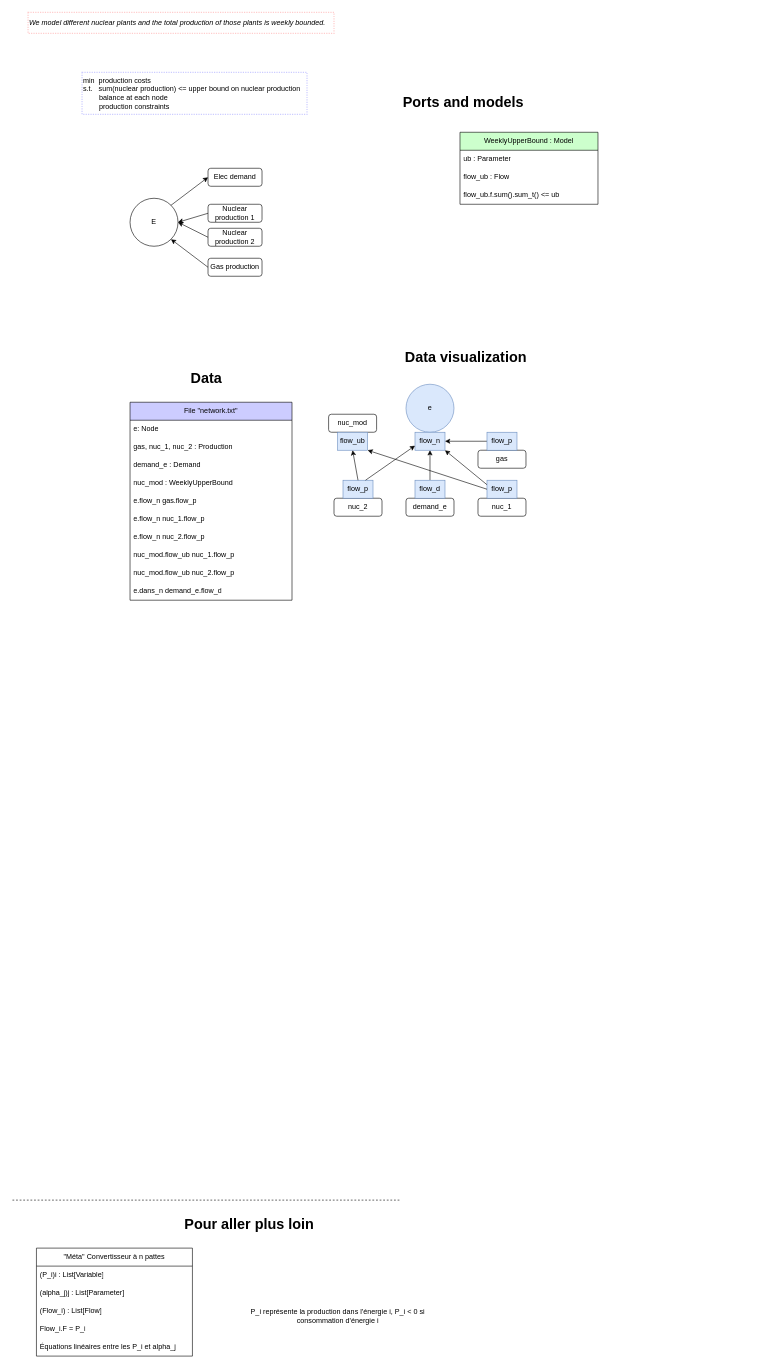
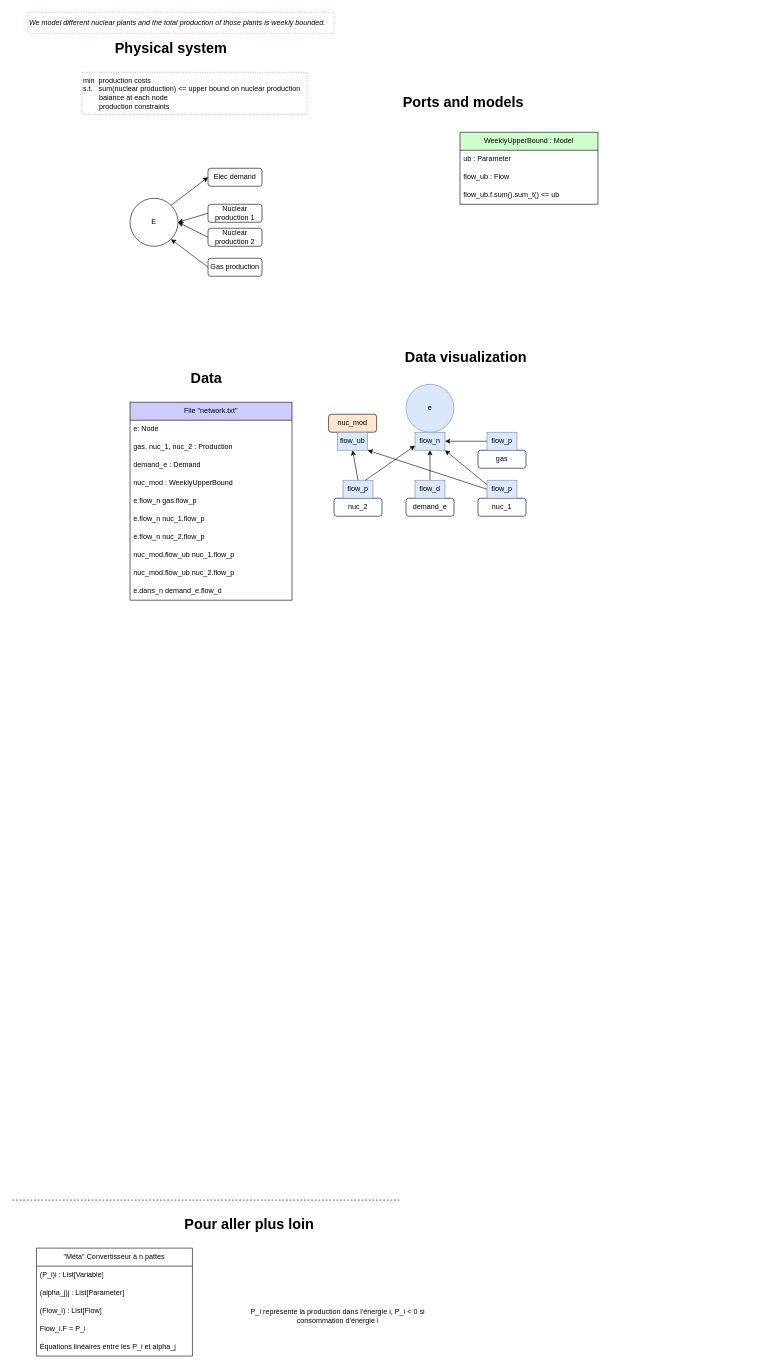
  <mxCell id="0" />
  <mxCell id="1" parent="0" />
  <mxCell id="2" value="" style="endArrow=none;dashed=1;html=1;rounded=0;" parent="1" edge="1"><mxGeometry width="50" height="50" relative="1" as="geometry"><mxPoint x="20" y="2000" as="sourcePoint" /><mxPoint x="665" y="2000" as="targetPoint" /></mxGeometry></mxCell>
  <mxCell id="3" value="&quot;Méta&quot; Convertisseur à n pattes" style="swimlane;fontStyle=0;childLayout=stackLayout;horizontal=1;startSize=30;horizontalStack=0;resizeParent=1;resizeParentMax=0;resizeLast=0;collapsible=1;marginBottom=0;whiteSpace=wrap;html=1;" parent="1" vertex="1"><mxGeometry x="60" y="2080" width="260" height="180" as="geometry" /></mxCell>
  <mxCell id="4" value="(P_i)i : List[Variable]" style="text;strokeColor=none;fillColor=none;align=left;verticalAlign=middle;spacingLeft=4;spacingRight=4;overflow=hidden;points=[[0,0.5],[1,0.5]];portConstraint=eastwest;rotatable=0;whiteSpace=wrap;html=1;" parent="3" vertex="1"><mxGeometry y="30" width="260" height="30" as="geometry" /></mxCell>
  <mxCell id="5" value="(alpha_j)j : List[Parameter]" style="text;strokeColor=none;fillColor=none;align=left;verticalAlign=middle;spacingLeft=4;spacingRight=4;overflow=hidden;points=[[0,0.5],[1,0.5]];portConstraint=eastwest;rotatable=0;whiteSpace=wrap;html=1;" parent="3" vertex="1"><mxGeometry y="60" width="260" height="30" as="geometry" /></mxCell>
  <mxCell id="6" value="(Flow_i) : List[Flow]" style="text;strokeColor=none;fillColor=none;align=left;verticalAlign=middle;spacingLeft=4;spacingRight=4;overflow=hidden;points=[[0,0.5],[1,0.5]];portConstraint=eastwest;rotatable=0;whiteSpace=wrap;html=1;" parent="3" vertex="1"><mxGeometry y="90" width="260" height="30" as="geometry" /></mxCell>
  <mxCell id="7" value="Flow_i.F = P_i" style="text;strokeColor=none;fillColor=none;align=left;verticalAlign=middle;spacingLeft=4;spacingRight=4;overflow=hidden;points=[[0,0.5],[1,0.5]];portConstraint=eastwest;rotatable=0;whiteSpace=wrap;html=1;" parent="3" vertex="1"><mxGeometry y="120" width="260" height="30" as="geometry" /></mxCell>
  <mxCell id="8" value="Équations linéaires entre les P_i et alpha_j" style="text;strokeColor=none;fillColor=none;align=left;verticalAlign=middle;spacingLeft=4;spacingRight=4;overflow=hidden;points=[[0,0.5],[1,0.5]];portConstraint=eastwest;rotatable=0;whiteSpace=wrap;html=1;" parent="3" vertex="1"><mxGeometry y="150" width="260" height="30" as="geometry" /></mxCell>
  <mxCell id="9" value="P_i représente la production dans l'énergie i, P_i &amp;lt; 0 si consommation d'énergie i" style="text;html=1;strokeColor=none;fillColor=none;align=center;verticalAlign=middle;whiteSpace=wrap;rounded=0;" parent="1" vertex="1"><mxGeometry x="385" y="2155" width="355" height="75" as="geometry" /></mxCell>
  <mxCell id="10" value="&lt;h1&gt;Pour aller plus loin&lt;br&gt;&lt;/h1&gt;" style="text;html=1;strokeColor=none;fillColor=none;spacing=5;spacingTop=-20;whiteSpace=wrap;overflow=hidden;rounded=0;align=center;" parent="1" vertex="1"><mxGeometry x="290" y="2020" width="250" height="40" as="geometry" /></mxCell>
  <mxCell id="11" value="" style="group" parent="1" vertex="1" connectable="0"><mxGeometry x="547" y="150" width="719" height="480" as="geometry" /></mxCell>
  <mxCell id="12" value="&lt;h1&gt;Ports and models&lt;br&gt;&lt;/h1&gt;" style="text;html=1;strokeColor=none;fillColor=none;spacing=5;spacingTop=-20;whiteSpace=wrap;overflow=hidden;rounded=0;" parent="11" vertex="1"><mxGeometry x="119" width="250" height="40" as="geometry" /></mxCell>
  <mxCell id="13" value="WeeklyUpperBound : Model" style="swimlane;fontStyle=0;childLayout=stackLayout;horizontal=1;startSize=30;horizontalStack=0;resizeParent=1;resizeParentMax=0;resizeLast=0;collapsible=1;marginBottom=0;whiteSpace=wrap;html=1;fillColor=#CCFFCC;fontColor=#000000;" parent="11" vertex="1"><mxGeometry x="219" y="70" width="230" height="120" as="geometry" /></mxCell>
  <mxCell id="14" value="ub : Parameter" style="text;strokeColor=none;fillColor=none;align=left;verticalAlign=middle;spacingLeft=4;spacingRight=4;overflow=hidden;points=[[0,0.5],[1,0.5]];portConstraint=eastwest;rotatable=0;whiteSpace=wrap;html=1;" parent="13" vertex="1"><mxGeometry y="30" width="230" height="30" as="geometry" /></mxCell>
  <mxCell id="15" value="flow_ub : Flow" style="text;strokeColor=none;fillColor=none;align=left;verticalAlign=middle;spacingLeft=4;spacingRight=4;overflow=hidden;points=[[0,0.5],[1,0.5]];portConstraint=eastwest;rotatable=0;whiteSpace=wrap;html=1;" parent="13" vertex="1"><mxGeometry y="60" width="230" height="30" as="geometry" /></mxCell>
  <mxCell id="16" value="flow_ub.f.sum().sum_t() &amp;lt;= ub" style="text;strokeColor=none;fillColor=none;align=left;verticalAlign=middle;spacingLeft=4;spacingRight=4;overflow=hidden;points=[[0,0.5],[1,0.5]];portConstraint=eastwest;rotatable=0;whiteSpace=wrap;html=1;" parent="13" vertex="1"><mxGeometry y="90" width="230" height="30" as="geometry" /></mxCell>
  <mxCell id="17" value="" style="group" parent="1" vertex="1" connectable="0"><mxGeometry x="128.5" y="610" width="396.176" height="330" as="geometry" /></mxCell>
  <mxCell id="18" value="File &quot;network.txt&quot;" style="swimlane;fontStyle=0;childLayout=stackLayout;horizontal=1;startSize=30;horizontalStack=0;resizeParent=1;resizeParentMax=0;resizeLast=0;collapsible=1;marginBottom=0;whiteSpace=wrap;html=1;container=0;fillColor=#CCCCFF;" parent="17" vertex="1"><mxGeometry x="87.496" y="60" width="270" height="330" as="geometry" /></mxCell>
  <mxCell id="19" value="e: Node" style="text;strokeColor=none;fillColor=none;align=left;verticalAlign=middle;spacingLeft=4;spacingRight=4;overflow=hidden;points=[[0,0.5],[1,0.5]];portConstraint=eastwest;rotatable=0;whiteSpace=wrap;html=1;container=0;" parent="18" vertex="1"><mxGeometry y="30" width="270" height="30" as="geometry" /></mxCell>
  <mxCell id="20" value="gas, nuc_1, nuc_2 : Production" style="text;strokeColor=none;fillColor=none;align=left;verticalAlign=middle;spacingLeft=4;spacingRight=4;overflow=hidden;points=[[0,0.5],[1,0.5]];portConstraint=eastwest;rotatable=0;whiteSpace=wrap;html=1;container=0;" parent="18" vertex="1"><mxGeometry y="60" width="270" height="30" as="geometry" /></mxCell>
  <mxCell id="21" value="demand_e : Demand" style="text;strokeColor=none;fillColor=none;align=left;verticalAlign=middle;spacingLeft=4;spacingRight=4;overflow=hidden;points=[[0,0.5],[1,0.5]];portConstraint=eastwest;rotatable=0;whiteSpace=wrap;html=1;container=0;" parent="18" vertex="1"><mxGeometry y="90" width="270" height="30" as="geometry" /></mxCell>
  <mxCell id="22" value="nuc_mod : WeeklyUpperBound" style="text;strokeColor=none;fillColor=none;align=left;verticalAlign=middle;spacingLeft=4;spacingRight=4;overflow=hidden;points=[[0,0.5],[1,0.5]];portConstraint=eastwest;rotatable=0;whiteSpace=wrap;html=1;container=0;" parent="18" vertex="1"><mxGeometry y="120" width="270" height="30" as="geometry" /></mxCell>
  <mxCell id="23" value="e.flow_n gas.flow_p" style="text;strokeColor=none;fillColor=none;align=left;verticalAlign=middle;spacingLeft=4;spacingRight=4;overflow=hidden;points=[[0,0.5],[1,0.5]];portConstraint=eastwest;rotatable=0;whiteSpace=wrap;html=1;container=0;" parent="18" vertex="1"><mxGeometry y="150" width="270" height="30" as="geometry" /></mxCell>
  <mxCell id="24" value="e.flow_n nuc_1.flow_p" style="text;strokeColor=none;fillColor=none;align=left;verticalAlign=middle;spacingLeft=4;spacingRight=4;overflow=hidden;points=[[0,0.5],[1,0.5]];portConstraint=eastwest;rotatable=0;whiteSpace=wrap;html=1;container=0;" parent="18" vertex="1"><mxGeometry y="180" width="270" height="30" as="geometry" /></mxCell>
  <mxCell id="25" value="e.flow_n nuc_2.flow_p" style="text;strokeColor=none;fillColor=none;align=left;verticalAlign=middle;spacingLeft=4;spacingRight=4;overflow=hidden;points=[[0,0.5],[1,0.5]];portConstraint=eastwest;rotatable=0;whiteSpace=wrap;html=1;container=0;" parent="18" vertex="1"><mxGeometry y="210" width="270" height="30" as="geometry" /></mxCell>
  <mxCell id="26" value="nuc_mod.flow_ub nuc_1.flow_p" style="text;strokeColor=none;fillColor=none;align=left;verticalAlign=middle;spacingLeft=4;spacingRight=4;overflow=hidden;points=[[0,0.5],[1,0.5]];portConstraint=eastwest;rotatable=0;whiteSpace=wrap;html=1;container=0;" vertex="1" parent="18"><mxGeometry y="240" width="270" height="30" as="geometry" /></mxCell>
  <mxCell id="27" value="nuc_mod.flow_ub nuc_2.flow_p" style="text;strokeColor=none;fillColor=none;align=left;verticalAlign=middle;spacingLeft=4;spacingRight=4;overflow=hidden;points=[[0,0.5],[1,0.5]];portConstraint=eastwest;rotatable=0;whiteSpace=wrap;html=1;container=0;" vertex="1" parent="18"><mxGeometry y="270" width="270" height="30" as="geometry" /></mxCell>
  <mxCell id="28" value="e.dans_n demand_e.flow_d" style="text;strokeColor=none;fillColor=none;align=left;verticalAlign=middle;spacingLeft=4;spacingRight=4;overflow=hidden;points=[[0,0.5],[1,0.5]];portConstraint=eastwest;rotatable=0;whiteSpace=wrap;html=1;container=0;" parent="18" vertex="1"><mxGeometry y="300" width="270" height="30" as="geometry" /></mxCell>
  <mxCell id="29" value="&lt;h1&gt;Data&lt;br&gt;&lt;/h1&gt;" style="text;html=1;strokeColor=none;fillColor=none;spacing=5;spacingTop=-20;whiteSpace=wrap;overflow=hidden;rounded=0;align=center;container=0;" parent="17" vertex="1"><mxGeometry x="143.382" width="143.382" height="40" as="geometry" /></mxCell>
  <mxCell id="30" value="" style="group" parent="1" vertex="1" connectable="0"><mxGeometry x="216" y="200" width="250" height="260" as="geometry" /></mxCell>
  <mxCell id="31" value="" style="group" parent="30" vertex="1" connectable="0"><mxGeometry y="80" width="220" height="180" as="geometry" /></mxCell>
  <mxCell id="32" value="E" style="ellipse;whiteSpace=wrap;html=1;aspect=fixed;" parent="31" vertex="1"><mxGeometry y="50" width="80" height="80" as="geometry" /></mxCell>
  <mxCell id="33" value="" style="endArrow=classic;html=1;rounded=0;exitX=1;exitY=0;exitDx=0;exitDy=0;entryX=0;entryY=0.5;entryDx=0;entryDy=0;" parent="31" source="32" target="36" edge="1"><mxGeometry width="50" height="50" relative="1" as="geometry"><mxPoint x="177" y="32" as="sourcePoint" /><mxPoint x="120" y="20" as="targetPoint" /></mxGeometry></mxCell>
  <mxCell id="34" value="" style="endArrow=classic;html=1;rounded=0;entryX=1;entryY=1;entryDx=0;entryDy=0;exitX=0;exitY=0.5;exitDx=0;exitDy=0;" parent="31" source="35" target="32" edge="1"><mxGeometry width="50" height="50" relative="1" as="geometry"><mxPoint x="120" y="170" as="sourcePoint" /><mxPoint x="70" y="150" as="targetPoint" /></mxGeometry></mxCell>
  <mxCell id="35" value="Gas production" style="rounded=1;whiteSpace=wrap;html=1;" parent="31" vertex="1"><mxGeometry x="130" y="150" width="90" height="30" as="geometry" /></mxCell>
  <mxCell id="36" value="Elec demand" style="rounded=1;whiteSpace=wrap;html=1;" parent="31" vertex="1"><mxGeometry x="130" width="90" height="30" as="geometry" /></mxCell>
  <mxCell id="37" value="Nuclear production 1" style="rounded=1;whiteSpace=wrap;html=1;" parent="31" vertex="1"><mxGeometry x="130" y="60" width="90" height="30" as="geometry" /></mxCell>
  <mxCell id="38" value="Nuclear production 2" style="rounded=1;whiteSpace=wrap;html=1;" parent="31" vertex="1"><mxGeometry x="130" y="100" width="90" height="30" as="geometry" /></mxCell>
  <mxCell id="39" value="" style="endArrow=classic;html=1;rounded=0;entryX=1;entryY=0.5;entryDx=0;entryDy=0;exitX=0;exitY=0.5;exitDx=0;exitDy=0;" parent="31" source="38" target="32" edge="1"><mxGeometry width="50" height="50" relative="1" as="geometry"><mxPoint x="140" y="175" as="sourcePoint" /><mxPoint x="78.284" y="128.284" as="targetPoint" /></mxGeometry></mxCell>
  <mxCell id="40" value="" style="endArrow=classic;html=1;rounded=0;entryX=1;entryY=0.5;entryDx=0;entryDy=0;exitX=0;exitY=0.5;exitDx=0;exitDy=0;" parent="31" source="37" target="32" edge="1"><mxGeometry width="50" height="50" relative="1" as="geometry"><mxPoint x="140" y="125" as="sourcePoint" /><mxPoint x="90" y="100" as="targetPoint" /></mxGeometry></mxCell>
  <mxCell id="41" value="&lt;font style=&quot;&quot;&gt;&lt;b style=&quot;&quot;&gt;&lt;font style=&quot;font-size: 24px;&quot;&gt;Data visualization&lt;/font&gt;&lt;br&gt;&lt;/b&gt;&lt;/font&gt;" style="text;html=1;strokeColor=none;fillColor=none;align=center;verticalAlign=middle;whiteSpace=wrap;rounded=0;" parent="1" vertex="1"><mxGeometry x="616" y="570" width="320" height="50" as="geometry" /></mxCell>
  <mxCell id="42" value="" style="group" parent="1" vertex="1" connectable="0"><mxGeometry x="676" y="640" width="200" height="220" as="geometry" /></mxCell>
  <mxCell id="43" value="e" style="ellipse;whiteSpace=wrap;html=1;aspect=fixed;fillColor=#dae8fc;strokeColor=#6c8ebf;container=0;" parent="42" vertex="1"><mxGeometry width="80" height="80" as="geometry" /></mxCell>
  <mxCell id="44" value="flow_n" style="rounded=0;whiteSpace=wrap;html=1;fillColor=#dae8fc;strokeColor=#6c8ebf;container=0;" parent="42" vertex="1"><mxGeometry x="15" y="80" width="50" height="30" as="geometry" /></mxCell>
  <mxCell id="45" value="gas" style="rounded=1;whiteSpace=wrap;html=1;container=0;" parent="42" vertex="1"><mxGeometry x="120" y="110" width="80" height="30" as="geometry" /></mxCell>
  <mxCell id="46" style="edgeStyle=none;html=1;entryX=1;entryY=0.5;entryDx=0;entryDy=0;" parent="42" source="47" target="44" edge="1"><mxGeometry relative="1" as="geometry" /></mxCell>
  <mxCell id="47" value="flow_p" style="rounded=0;whiteSpace=wrap;html=1;fillColor=#dae8fc;strokeColor=#6c8ebf;container=0;" parent="42" vertex="1"><mxGeometry x="135" y="80" width="50" height="30" as="geometry" /></mxCell>
  <mxCell id="48" value="demand_e" style="rounded=1;whiteSpace=wrap;html=1;container=0;" parent="42" vertex="1"><mxGeometry y="190" width="80" height="30" as="geometry" /></mxCell>
  <mxCell id="49" style="edgeStyle=none;html=1;entryX=0.5;entryY=1;entryDx=0;entryDy=0;" parent="42" source="50" target="44" edge="1"><mxGeometry relative="1" as="geometry" /></mxCell>
  <mxCell id="50" value="flow_d" style="rounded=0;whiteSpace=wrap;html=1;fillColor=#dae8fc;strokeColor=#6c8ebf;container=0;" parent="42" vertex="1"><mxGeometry x="15" y="160" width="50" height="30" as="geometry" /></mxCell>
  <mxCell id="51" value="nuc_1" style="rounded=1;whiteSpace=wrap;html=1;container=0;" parent="42" vertex="1"><mxGeometry x="120" y="190" width="80" height="30" as="geometry" /></mxCell>
  <mxCell id="52" value="flow_p" style="rounded=0;whiteSpace=wrap;html=1;fillColor=#dae8fc;strokeColor=#6c8ebf;container=0;" parent="42" vertex="1"><mxGeometry x="135" y="160" width="50" height="30" as="geometry" /></mxCell>
  <mxCell id="53" style="edgeStyle=none;html=1;entryX=1;entryY=1;entryDx=0;entryDy=0;exitX=0;exitY=0.25;exitDx=0;exitDy=0;" parent="42" source="52" target="44" edge="1"><mxGeometry relative="1" as="geometry"><mxPoint x="145" y="105" as="sourcePoint" /><mxPoint x="75" y="105" as="targetPoint" /></mxGeometry></mxCell>
  <mxCell id="54" value="&lt;i&gt;We model different nuclear plants and the total production of those plants is weekly bounded.&amp;nbsp;&lt;/i&gt;" style="text;html=1;strokeColor=#FFCCCC;fillColor=none;align=left;verticalAlign=middle;whiteSpace=wrap;rounded=0;dashed=1;dashPattern=1 1;strokeWidth=2;" parent="1" vertex="1"><mxGeometry x="46" y="20" width="510" height="35" as="geometry" /></mxCell>
  <mxCell id="55" value="min&amp;nbsp; production costs&lt;br&gt;s.t.&amp;nbsp; &amp;nbsp;sum(nuclear production) &amp;lt;= upper bound on nuclear production&lt;br&gt;&lt;span style=&quot;white-space: pre;&quot;&gt;&#09;&lt;/span&gt;balance at each node&lt;br&gt;&lt;span style=&quot;white-space: pre;&quot;&gt;&#09;&lt;/span&gt;production constraints" style="text;html=1;strokeColor=#CCCCFF;fillColor=none;align=left;verticalAlign=middle;whiteSpace=wrap;rounded=0;dashed=1;dashPattern=1 1;strokeWidth=2;" parent="1" vertex="1"><mxGeometry x="136" y="120" width="375" height="70" as="geometry" /></mxCell>
+ <mxCell id="56" value="&lt;h1&gt;Physical system&lt;br&gt;&lt;/h1&gt;" style="text;html=1;strokeColor=none;fillColor=none;spacing=5;spacingTop=-20;whiteSpace=wrap;overflow=hidden;rounded=0;" parent="1" vertex="1"><mxGeometry x="186" y="60" width="250" height="40" as="geometry" /></mxCell>
  <mxCell id="57" value="nuc_2" style="rounded=1;whiteSpace=wrap;html=1;container=0;" parent="1" vertex="1"><mxGeometry x="556" y="830" width="80" height="30" as="geometry" /></mxCell>
  <mxCell id="58" value="flow_p" style="rounded=0;whiteSpace=wrap;html=1;fillColor=#dae8fc;strokeColor=#6c8ebf;container=0;" parent="1" vertex="1"><mxGeometry x="571" y="800" width="50" height="30" as="geometry" /></mxCell>
- <mxCell id="59" value="nuc_mod" style="rounded=1;whiteSpace=wrap;html=1;container=0;" parent="1" vertex="1"><mxGeometry x="547" y="690" width="80" height="30" as="geometry" /></mxCell>
+ <mxCell id="59" value="nuc_mod" style="rounded=1;whiteSpace=wrap;html=1;container=0;fillColor=#ffe6cc;" parent="1" vertex="1"><mxGeometry x="547" y="690" width="80" height="30" as="geometry" /></mxCell>
  <mxCell id="60" value="flow_ub" style="rounded=0;whiteSpace=wrap;html=1;fillColor=#dae8fc;strokeColor=#6c8ebf;container=0;" parent="1" vertex="1"><mxGeometry x="562" y="720" width="50" height="30" as="geometry" /></mxCell>
  <mxCell id="61" style="edgeStyle=none;html=1;entryX=0;entryY=0.75;entryDx=0;entryDy=0;exitX=0.75;exitY=0;exitDx=0;exitDy=0;" parent="1" source="58" target="44" edge="1"><mxGeometry relative="1" as="geometry"><mxPoint x="821" y="817.5" as="sourcePoint" /><mxPoint x="751" y="760" as="targetPoint" /></mxGeometry></mxCell>
  <mxCell id="62" style="edgeStyle=none;html=1;exitX=0.5;exitY=0;exitDx=0;exitDy=0;entryX=0.5;entryY=1;entryDx=0;entryDy=0;" parent="1" source="58" target="60" edge="1"><mxGeometry relative="1" as="geometry"><mxPoint x="618.5" y="810" as="sourcePoint" /><mxPoint x="566" y="780" as="targetPoint" /></mxGeometry></mxCell>
  <mxCell id="63" style="edgeStyle=none;html=1;exitX=0;exitY=0.5;exitDx=0;exitDy=0;entryX=1;entryY=1;entryDx=0;entryDy=0;" parent="1" source="52" target="60" edge="1"><mxGeometry relative="1" as="geometry"><mxPoint x="606" y="810" as="sourcePoint" /><mxPoint x="597" y="760" as="targetPoint" /></mxGeometry></mxCell>
